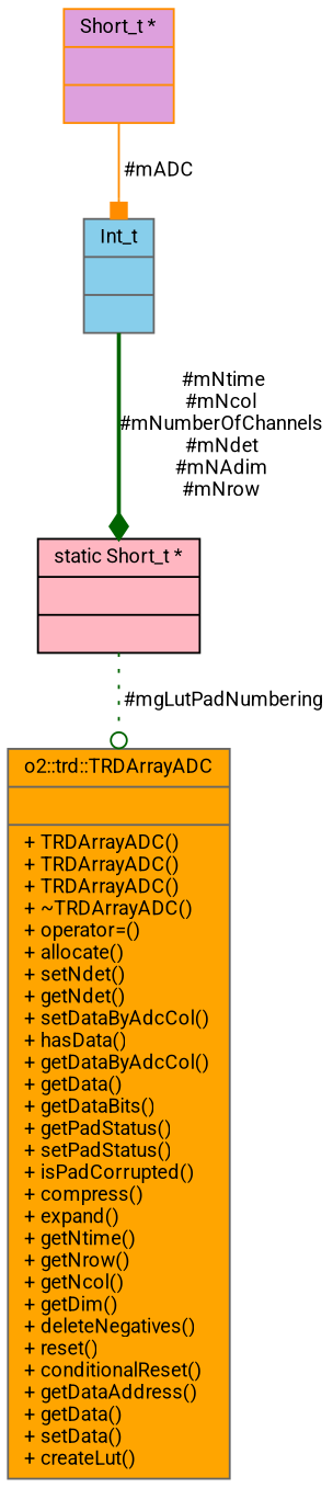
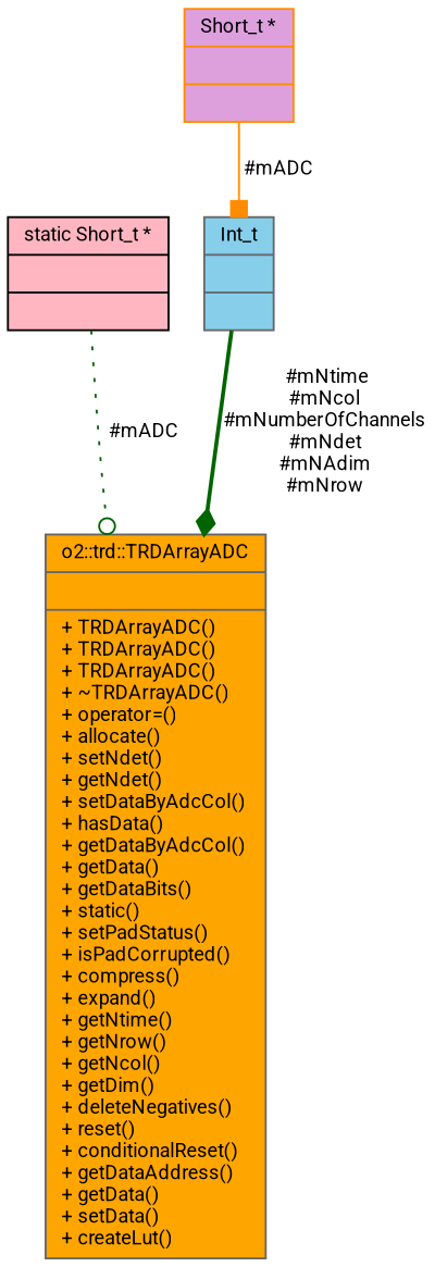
  digraph {
    fontname=Roboto
    node [color=gray40 fontname=Roboto fontsize=10 shape=record style=filled]
    edge [color=darkgreen fontname=Roboto fontsize=10 labelfontname=Helvetica labelfontsize=10]
-   n1 [fillcolor=orange fontcolor=black height=0.2 label="{o2::trd::TRDArrayADC\n||+ TRDArrayADC()\l+ TRDArrayADC()\l+ TRDArrayADC()\l+ ~TRDArrayADC()\l+ operator=()\l+ allocate()\l+ setNdet()\l+ getNdet()\l+ setDataByAdcCol()\l+ hasData()\l+ getDataByAdcCol()\l+ getData()\l+ getDataBits()\l+ getPadStatus()\l+ setPadStatus()\l+ isPadCorrupted()\l+ compress()\l+ expand()\l+ getNtime()\l+ getNrow()\l+ getNcol()\l+ getDim()\l+ deleteNegatives()\l+ reset()\l+ conditionalReset()\l+ getDataAddress()\l+ getData()\l+ setData()\l+ createLut()\l}" width=0.4]
+   n1 [fillcolor=orange fontcolor=black height=0.2 label="{o2::trd::TRDArrayADC\n||+ TRDArrayADC()\l+ TRDArrayADC()\l+ TRDArrayADC()\l+ ~TRDArrayADC()\l+ operator=()\l+ allocate()\l+ setNdet()\l+ getNdet()\l+ setDataByAdcCol()\l+ hasData()\l+ getDataByAdcCol()\l+ getData()\l+ getDataBits()\l+ static()\l+ setPadStatus()\l+ isPadCorrupted()\l+ compress()\l+ expand()\l+ getNtime()\l+ getNrow()\l+ getNcol()\l+ getDim()\l+ deleteNegatives()\l+ reset()\l+ conditionalReset()\l+ getDataAddress()\l+ getData()\l+ setData()\l+ createLut()\l}" width=0.4]
    n2 [color=black fillcolor=lightpink height=0.2 label="{static Short_t *\n||}" width=0.4]
    n3 [fillcolor=skyblue height=0.2 label="{Int_t\n||}" width=0.4]
    n4 [color=darkorange fillcolor=plum height=0.2 label="{Short_t *\n||}" width=0.4]
-   n2 -> n1 [arrowhead=odot label=" #mgLutPadNumbering" style=dotted]
-   n3 -> n2 [arrowhead=diamond label=" #mNtime\n#mNcol\n#mNumberOfChannels\n#mNdet\n#mNAdim\n#mNrow" style=bold]
+   n2 -> n1 [arrowhead=odot label=" #mADC" style=dotted]
+   n3 -> n1 [arrowhead=diamond label=" #mNtime\n#mNcol\n#mNumberOfChannels\n#mNdet\n#mNAdim\n#mNrow" style=bold]
    n4 -> n3 [arrowhead=box color=darkorange label=" #mADC" style=solid]
  }
